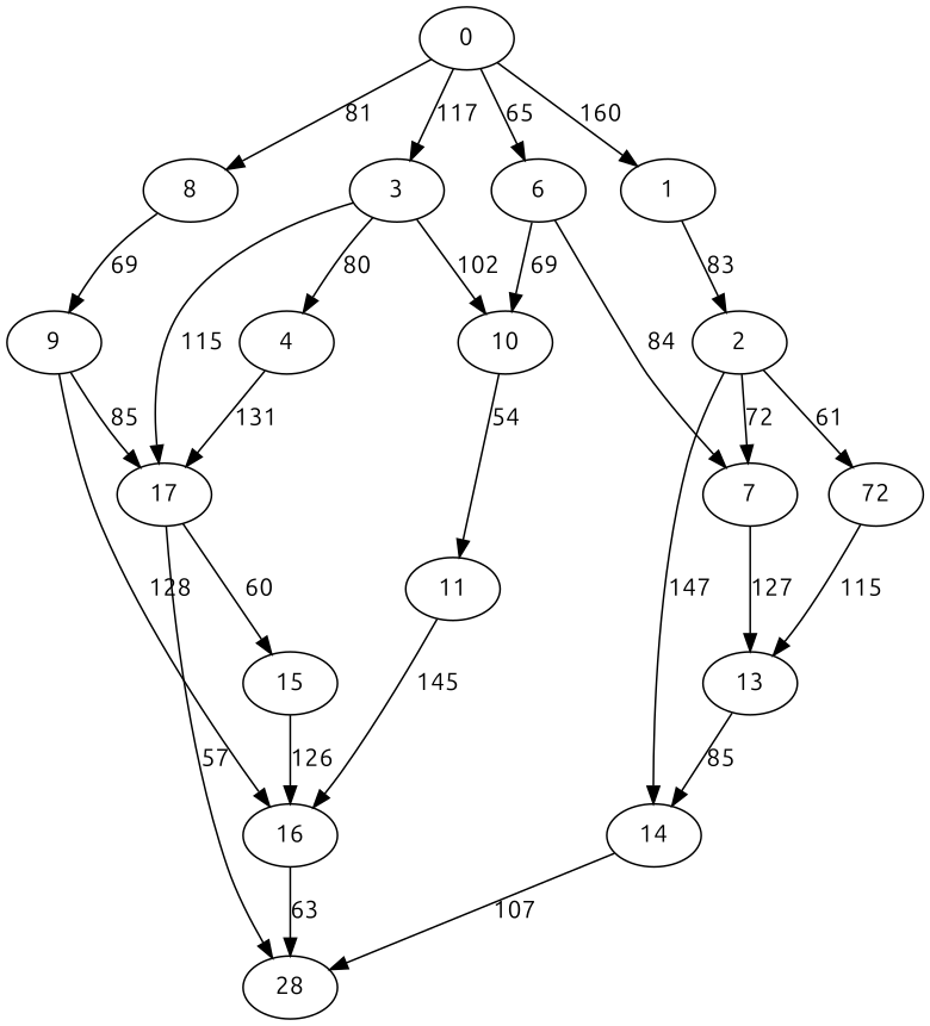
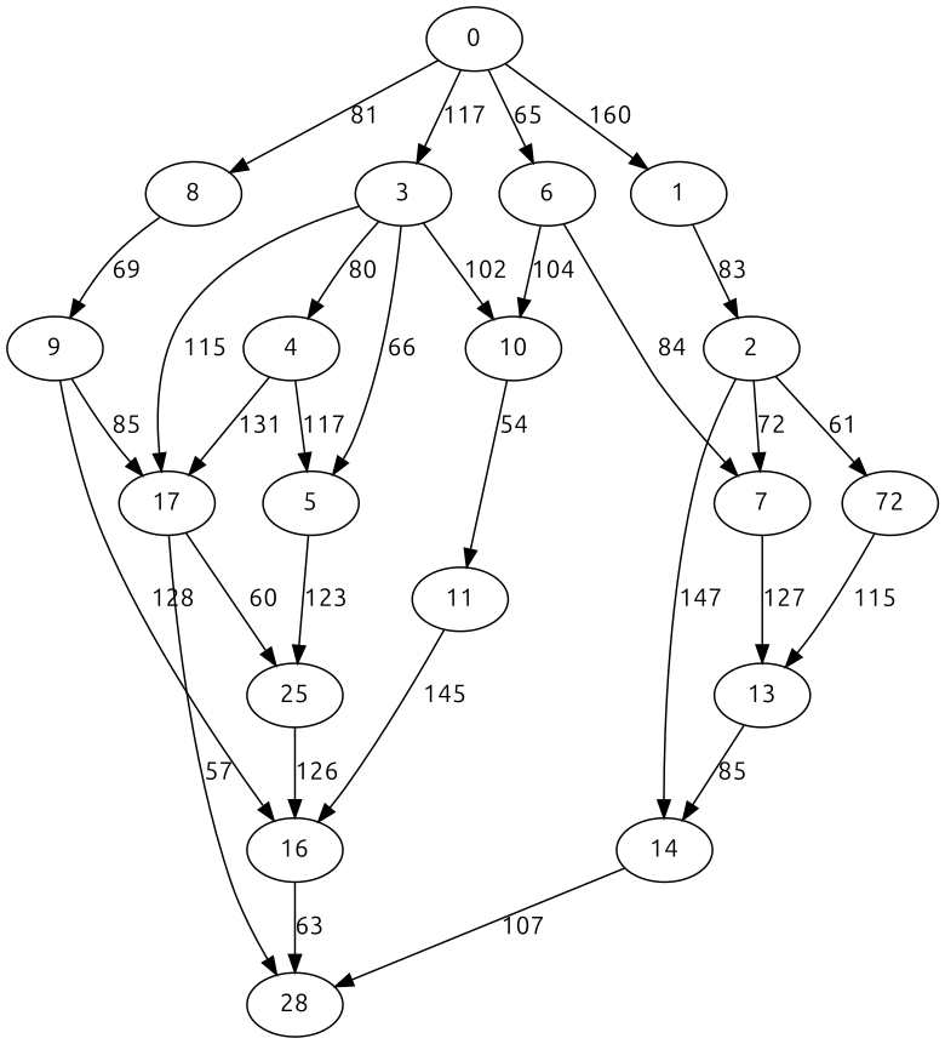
  digraph {
    fontname=Ubuntu
    node [fontname=Ubuntu]
    edge [fontname=Ubuntu]
    0
    1
    3
    6
    8
    2
    4
+   5
    10
    17
    7
    9
    n13 [label=72]
    14
-   15
+   15 [label=25]
    11
    n17 [label=28]
    13
    16
    0 -> 1 [label=160]
    0 -> 3 [label=117]
    0 -> 6 [label=65]
    0 -> 8 [label=81]
    1 -> 2 [label=83]
    3 -> 4 [label=80]
+   3 -> 5 [label=66]
    3 -> 10 [label=102]
    3 -> 17 [label=115]
-   6 -> 10 [label=69]
+   6 -> 10 [label=104]
    6 -> 7 [label=84]
    8 -> 9 [label=69]
    2 -> 7 [label=72]
    2 -> n13 [label=61]
    2 -> 14 [label=147]
+   4 -> 5 [label=117]
    4 -> 17 [label=131]
+   5 -> 15 [label=123]
    10 -> 11 [label=54]
    17 -> 15 [label=60]
    17 -> n17 [label=57]
    7 -> 13 [label=127]
    9 -> 17 [label=85]
    9 -> 16 [label=128]
    n13 -> 13 [label=115]
    14 -> n17 [label=107]
    15 -> 16 [label=126]
    11 -> 16 [label=145]
    13 -> 14 [label=85]
    16 -> n17 [label=63]
  }
